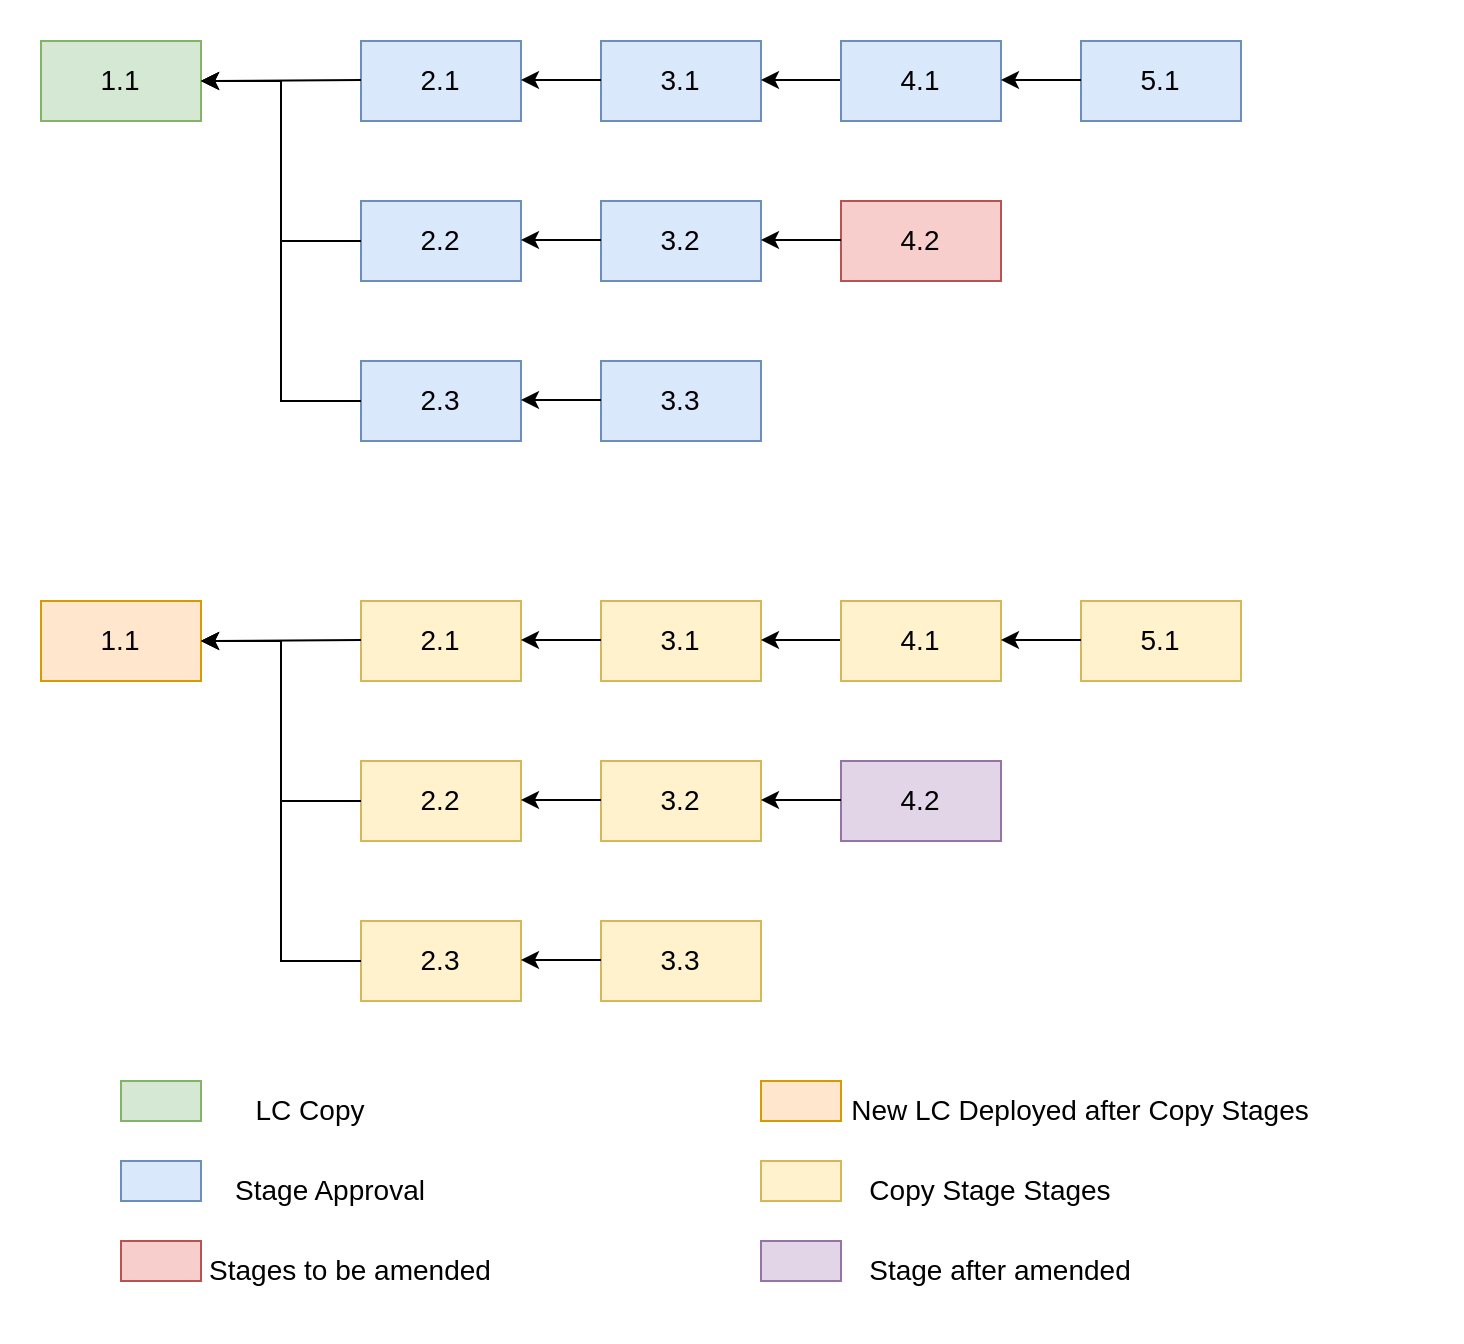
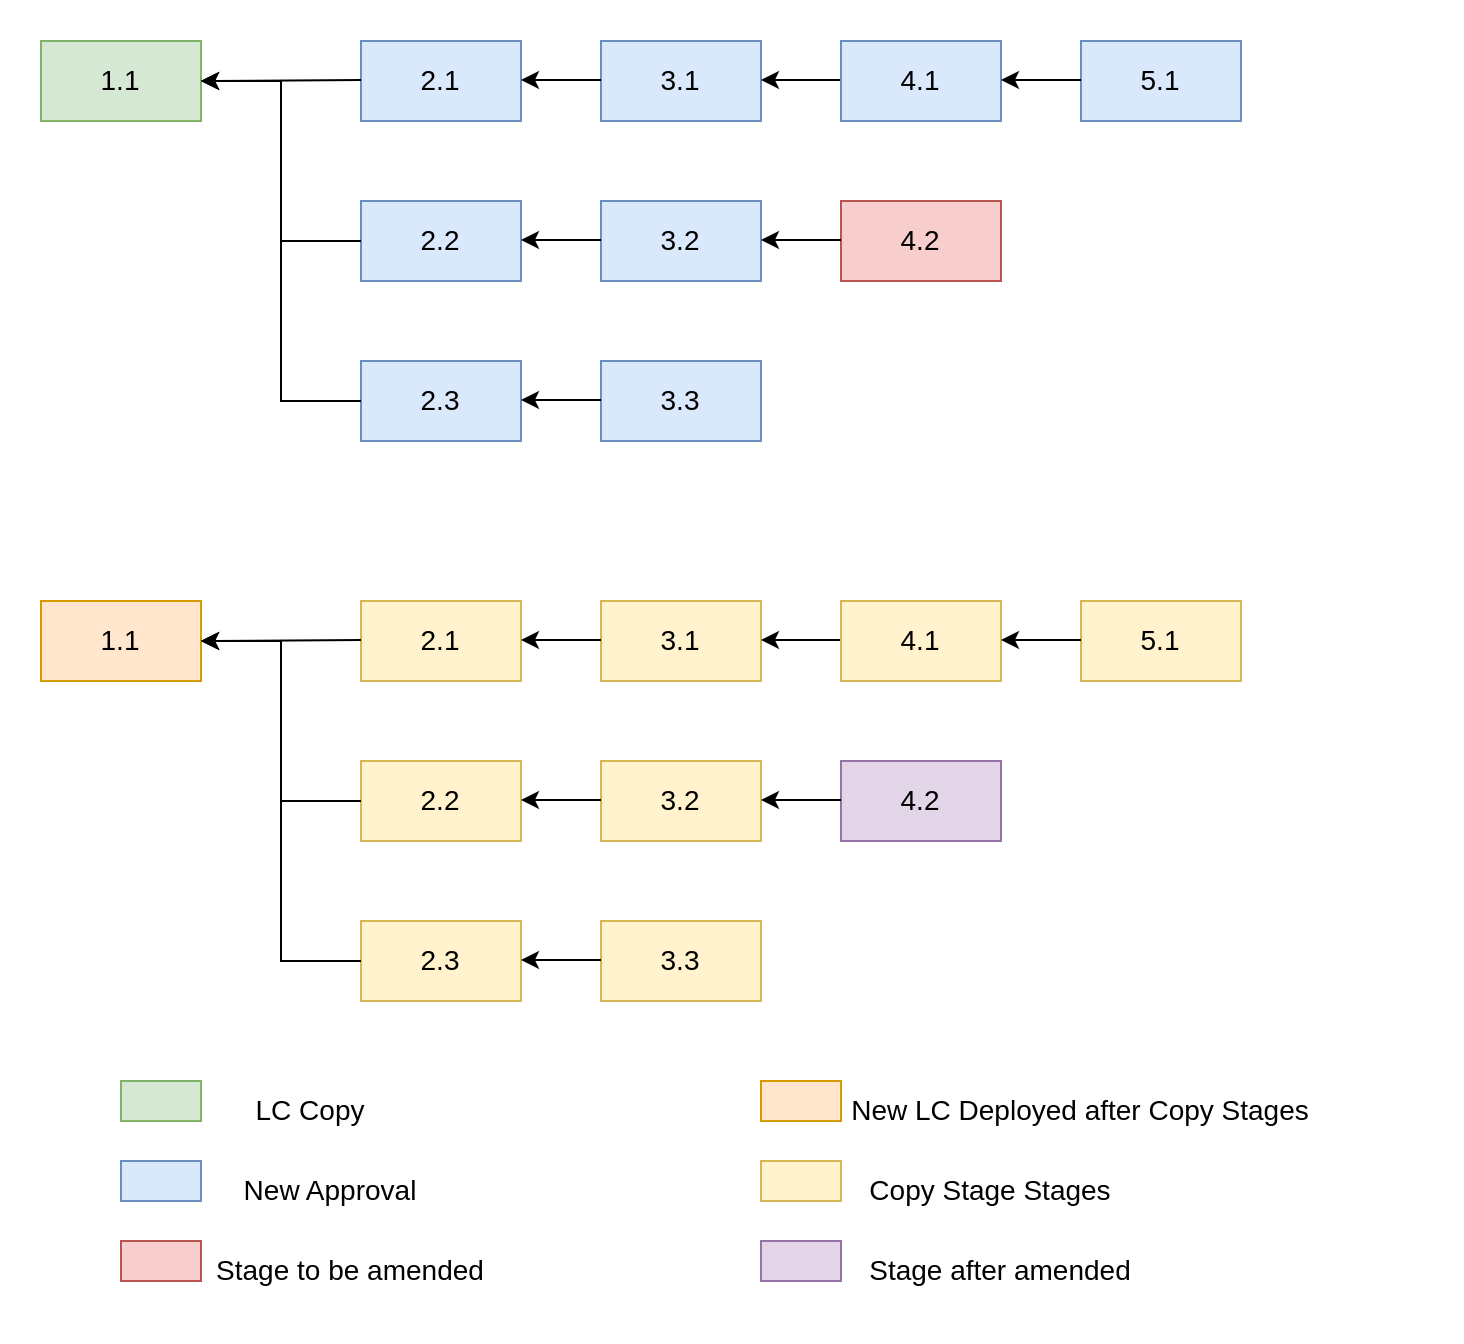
  <mxCell id="0" />
  <mxCell id="1" parent="0" />
  <mxCell id="2" value="&lt;font style=&quot;font-size: 14px;&quot;&gt;1.1&lt;/font&gt;" style="rounded=0;whiteSpace=wrap;html=1;fillColor=#d5e8d4;strokeColor=#82b366;" vertex="1" parent="1"><mxGeometry x="20" y="20" width="80" height="40" as="geometry" /></mxCell>
  <mxCell id="3" value="&lt;font style=&quot;font-size: 14px;&quot;&gt;2.1&lt;/font&gt;" style="rounded=0;whiteSpace=wrap;html=1;fillColor=#dae8fc;strokeColor=#6c8ebf;" vertex="1" parent="1"><mxGeometry x="180" y="20" width="80" height="40" as="geometry" /></mxCell>
  <mxCell id="4" value="&lt;font style=&quot;font-size: 14px;&quot;&gt;2.2&lt;/font&gt;" style="rounded=0;whiteSpace=wrap;html=1;fillColor=#dae8fc;strokeColor=#6c8ebf;" vertex="1" parent="1"><mxGeometry x="180" y="100" width="80" height="40" as="geometry" /></mxCell>
  <mxCell id="5" value="&lt;font style=&quot;font-size: 14px;&quot;&gt;2.3&lt;/font&gt;" style="rounded=0;whiteSpace=wrap;html=1;fillColor=#dae8fc;strokeColor=#6c8ebf;" vertex="1" parent="1"><mxGeometry x="180" y="180" width="80" height="40" as="geometry" /></mxCell>
  <mxCell id="6" value="&lt;font style=&quot;font-size: 14px;&quot;&gt;3.1&lt;/font&gt;" style="rounded=0;whiteSpace=wrap;html=1;fillColor=#dae8fc;strokeColor=#6c8ebf;" vertex="1" parent="1"><mxGeometry x="300" y="20" width="80" height="40" as="geometry" /></mxCell>
  <mxCell id="7" value="&lt;font style=&quot;font-size: 14px;&quot;&gt;3.2&lt;/font&gt;" style="rounded=0;whiteSpace=wrap;html=1;fillColor=#dae8fc;strokeColor=#6c8ebf;" vertex="1" parent="1"><mxGeometry x="300" y="100" width="80" height="40" as="geometry" /></mxCell>
  <mxCell id="8" value="&lt;font style=&quot;font-size: 14px;&quot;&gt;3.3&lt;/font&gt;" style="rounded=0;whiteSpace=wrap;html=1;fillColor=#dae8fc;strokeColor=#6c8ebf;" vertex="1" parent="1"><mxGeometry x="300" y="180" width="80" height="40" as="geometry" /></mxCell>
  <mxCell id="9" value="" style="endArrow=classic;html=1;rounded=0;fontSize=14;entryX=1;entryY=0.5;entryDx=0;entryDy=0;" edge="1" parent="1" target="2"><mxGeometry width="50" height="50" relative="1" as="geometry"><mxPoint x="180" y="39.5" as="sourcePoint" /><mxPoint x="140" y="39.5" as="targetPoint" /></mxGeometry></mxCell>
  <mxCell id="10" value="" style="endArrow=classic;html=1;rounded=0;fontSize=14;" edge="1" parent="1"><mxGeometry width="50" height="50" relative="1" as="geometry"><mxPoint x="300" y="39.5" as="sourcePoint" /><mxPoint x="260" y="39.5" as="targetPoint" /></mxGeometry></mxCell>
  <mxCell id="11" value="" style="endArrow=classic;html=1;rounded=0;fontSize=14;" edge="1" parent="1"><mxGeometry width="50" height="50" relative="1" as="geometry"><mxPoint x="300" y="119.5" as="sourcePoint" /><mxPoint x="260" y="119.5" as="targetPoint" /></mxGeometry></mxCell>
  <mxCell id="12" value="" style="endArrow=classic;html=1;rounded=0;fontSize=14;" edge="1" parent="1"><mxGeometry width="50" height="50" relative="1" as="geometry"><mxPoint x="300" y="199.5" as="sourcePoint" /><mxPoint x="260" y="199.5" as="targetPoint" /></mxGeometry></mxCell>
  <mxCell id="13" value="" style="endArrow=classic;html=1;rounded=0;fontSize=14;" edge="1" parent="1"><mxGeometry width="50" height="50" relative="1" as="geometry"><mxPoint x="420" y="39.5" as="sourcePoint" /><mxPoint x="380" y="39.5" as="targetPoint" /></mxGeometry></mxCell>
  <mxCell id="14" value="&lt;font style=&quot;font-size: 14px;&quot;&gt;4.1&lt;/font&gt;" style="rounded=0;whiteSpace=wrap;html=1;fillColor=#dae8fc;strokeColor=#6c8ebf;" vertex="1" parent="1"><mxGeometry x="420" y="20" width="80" height="40" as="geometry" /></mxCell>
  <mxCell id="15" value="&lt;font style=&quot;font-size: 14px;&quot;&gt;4.2&lt;/font&gt;" style="rounded=0;whiteSpace=wrap;html=1;fillColor=#f8cecc;strokeColor=#b85450;" vertex="1" parent="1"><mxGeometry x="420" y="100" width="80" height="40" as="geometry" /></mxCell>
  <mxCell id="16" value="&lt;font style=&quot;font-size: 14px;&quot;&gt;5.1&lt;/font&gt;" style="rounded=0;whiteSpace=wrap;html=1;fillColor=#dae8fc;strokeColor=#6c8ebf;" vertex="1" parent="1"><mxGeometry x="540" y="20" width="80" height="40" as="geometry" /></mxCell>
  <mxCell id="17" value="" style="endArrow=classic;html=1;rounded=0;fontSize=14;" edge="1" parent="1"><mxGeometry width="50" height="50" relative="1" as="geometry"><mxPoint x="420" y="119.5" as="sourcePoint" /><mxPoint x="380" y="119.5" as="targetPoint" /></mxGeometry></mxCell>
  <mxCell id="18" value="" style="endArrow=classic;html=1;rounded=0;fontSize=14;" edge="1" parent="1"><mxGeometry width="50" height="50" relative="1" as="geometry"><mxPoint x="540" y="39.5" as="sourcePoint" /><mxPoint x="500" y="39.5" as="targetPoint" /></mxGeometry></mxCell>
  <mxCell id="19" value="" style="endArrow=classic;html=1;rounded=0;fontSize=14;entryX=1;entryY=0.5;entryDx=0;entryDy=0;exitX=0;exitY=0.5;exitDx=0;exitDy=0;" edge="1" parent="1" source="4" target="2"><mxGeometry width="50" height="50" relative="1" as="geometry"><mxPoint x="150" y="139" as="sourcePoint" /><mxPoint x="110" y="139" as="targetPoint" /><Array as="points"><mxPoint x="140" y="120" /><mxPoint x="140" y="40" /></Array></mxGeometry></mxCell>
  <mxCell id="20" value="" style="endArrow=classic;html=1;rounded=0;fontSize=14;entryX=1;entryY=0.5;entryDx=0;entryDy=0;exitX=0;exitY=0.5;exitDx=0;exitDy=0;" edge="1" parent="1" source="5" target="2"><mxGeometry width="50" height="50" relative="1" as="geometry"><mxPoint x="50" y="200" as="sourcePoint" /><mxPoint x="110" y="100" as="targetPoint" /><Array as="points"><mxPoint x="140" y="200" /><mxPoint x="140" y="120" /><mxPoint x="140" y="40" /></Array></mxGeometry></mxCell>
  <mxCell id="21" value="" style="rounded=0;whiteSpace=wrap;html=1;fontSize=14;fillColor=#d5e8d4;strokeColor=#82b366;" vertex="1" parent="1"><mxGeometry x="60" y="540" width="40" height="20" as="geometry" /></mxCell>
  <mxCell id="22" value="LC Copy " style="text;html=1;strokeColor=none;fillColor=none;align=center;verticalAlign=middle;whiteSpace=wrap;rounded=0;fontSize=14;" vertex="1" parent="1"><mxGeometry x="60" y="540" width="190" height="30" as="geometry" /></mxCell>
  <mxCell id="23" value="" style="rounded=0;whiteSpace=wrap;html=1;fontSize=14;fillColor=#dae8fc;strokeColor=#6c8ebf;" vertex="1" parent="1"><mxGeometry x="60" y="580" width="40" height="20" as="geometry" /></mxCell>
  <mxCell id="24" value="" style="rounded=0;whiteSpace=wrap;html=1;fontSize=14;fillColor=#f8cecc;strokeColor=#b85450;" vertex="1" parent="1"><mxGeometry x="60" y="620" width="40" height="20" as="geometry" /></mxCell>
- <mxCell id="25" value="Stages to be amended" style="text;html=1;strokeColor=none;fillColor=none;align=center;verticalAlign=middle;whiteSpace=wrap;rounded=0;fontSize=14;" vertex="1" parent="1"><mxGeometry x="80" y="620" width="190" height="30" as="geometry" /></mxCell>
- <mxCell id="26" value="Stage Approval" style="text;html=1;strokeColor=none;fillColor=none;align=center;verticalAlign=middle;whiteSpace=wrap;rounded=0;fontSize=14;" vertex="1" parent="1"><mxGeometry x="70" y="580" width="190" height="30" as="geometry" /></mxCell>
+ <mxCell id="25" value="Stage to be amended" style="text;html=1;strokeColor=none;fillColor=none;align=center;verticalAlign=middle;whiteSpace=wrap;rounded=0;fontSize=14;" vertex="1" parent="1"><mxGeometry x="80" y="620" width="190" height="30" as="geometry" /></mxCell>
+ <mxCell id="26" value="New Approval" style="text;html=1;strokeColor=none;fillColor=none;align=center;verticalAlign=middle;whiteSpace=wrap;rounded=0;fontSize=14;" vertex="1" parent="1"><mxGeometry x="70" y="580" width="190" height="30" as="geometry" /></mxCell>
  <mxCell id="27" value="&lt;font style=&quot;font-size: 14px;&quot;&gt;1.1&lt;/font&gt;" style="rounded=0;whiteSpace=wrap;html=1;fillColor=#ffe6cc;strokeColor=#d79b00;" vertex="1" parent="1"><mxGeometry x="20" y="300" width="80" height="40" as="geometry" /></mxCell>
  <mxCell id="28" value="&lt;font style=&quot;font-size: 14px;&quot;&gt;2.1&lt;/font&gt;" style="rounded=0;whiteSpace=wrap;html=1;fillColor=#fff2cc;strokeColor=#d6b656;" vertex="1" parent="1"><mxGeometry x="180" y="300" width="80" height="40" as="geometry" /></mxCell>
  <mxCell id="29" value="&lt;font style=&quot;font-size: 14px;&quot;&gt;2.2&lt;/font&gt;" style="rounded=0;whiteSpace=wrap;html=1;fillColor=#fff2cc;strokeColor=#d6b656;" vertex="1" parent="1"><mxGeometry x="180" y="380" width="80" height="40" as="geometry" /></mxCell>
  <mxCell id="30" value="&lt;font style=&quot;font-size: 14px;&quot;&gt;2.3&lt;/font&gt;" style="rounded=0;whiteSpace=wrap;html=1;fillColor=#fff2cc;strokeColor=#d6b656;" vertex="1" parent="1"><mxGeometry x="180" y="460" width="80" height="40" as="geometry" /></mxCell>
  <mxCell id="31" value="&lt;font style=&quot;font-size: 14px;&quot;&gt;3.1&lt;/font&gt;" style="rounded=0;whiteSpace=wrap;html=1;fillColor=#fff2cc;strokeColor=#d6b656;" vertex="1" parent="1"><mxGeometry x="300" y="300" width="80" height="40" as="geometry" /></mxCell>
  <mxCell id="32" value="&lt;font style=&quot;font-size: 14px;&quot;&gt;3.2&lt;/font&gt;" style="rounded=0;whiteSpace=wrap;html=1;fillColor=#fff2cc;strokeColor=#d6b656;" vertex="1" parent="1"><mxGeometry x="300" y="380" width="80" height="40" as="geometry" /></mxCell>
  <mxCell id="33" value="&lt;font style=&quot;font-size: 14px;&quot;&gt;3.3&lt;/font&gt;" style="rounded=0;whiteSpace=wrap;html=1;fillColor=#fff2cc;strokeColor=#d6b656;" vertex="1" parent="1"><mxGeometry x="300" y="460" width="80" height="40" as="geometry" /></mxCell>
  <mxCell id="34" value="" style="endArrow=classic;html=1;rounded=0;fontSize=14;entryX=1;entryY=0.5;entryDx=0;entryDy=0;" edge="1" target="27" parent="1"><mxGeometry width="50" height="50" relative="1" as="geometry"><mxPoint x="180" y="319.5" as="sourcePoint" /><mxPoint x="140" y="319.5" as="targetPoint" /></mxGeometry></mxCell>
  <mxCell id="35" value="" style="endArrow=classic;html=1;rounded=0;fontSize=14;" edge="1" parent="1"><mxGeometry width="50" height="50" relative="1" as="geometry"><mxPoint x="300" y="319.5" as="sourcePoint" /><mxPoint x="260" y="319.5" as="targetPoint" /></mxGeometry></mxCell>
  <mxCell id="36" value="" style="endArrow=classic;html=1;rounded=0;fontSize=14;" edge="1" parent="1"><mxGeometry width="50" height="50" relative="1" as="geometry"><mxPoint x="300" y="399.5" as="sourcePoint" /><mxPoint x="260" y="399.5" as="targetPoint" /></mxGeometry></mxCell>
  <mxCell id="37" value="" style="endArrow=classic;html=1;rounded=0;fontSize=14;" edge="1" parent="1"><mxGeometry width="50" height="50" relative="1" as="geometry"><mxPoint x="300" y="479.5" as="sourcePoint" /><mxPoint x="260" y="479.5" as="targetPoint" /></mxGeometry></mxCell>
  <mxCell id="38" value="" style="endArrow=classic;html=1;rounded=0;fontSize=14;" edge="1" parent="1"><mxGeometry width="50" height="50" relative="1" as="geometry"><mxPoint x="420" y="319.5" as="sourcePoint" /><mxPoint x="380" y="319.5" as="targetPoint" /></mxGeometry></mxCell>
  <mxCell id="39" value="&lt;font style=&quot;font-size: 14px;&quot;&gt;4.1&lt;/font&gt;" style="rounded=0;whiteSpace=wrap;html=1;fillColor=#fff2cc;strokeColor=#d6b656;" vertex="1" parent="1"><mxGeometry x="420" y="300" width="80" height="40" as="geometry" /></mxCell>
  <mxCell id="40" value="&lt;font style=&quot;font-size: 14px;&quot;&gt;4.2&lt;/font&gt;" style="rounded=0;whiteSpace=wrap;html=1;fillColor=#e1d5e7;strokeColor=#9673a6;" vertex="1" parent="1"><mxGeometry x="420" y="380" width="80" height="40" as="geometry" /></mxCell>
  <mxCell id="41" value="&lt;font style=&quot;font-size: 14px;&quot;&gt;5.1&lt;/font&gt;" style="rounded=0;whiteSpace=wrap;html=1;fillColor=#fff2cc;strokeColor=#d6b656;" vertex="1" parent="1"><mxGeometry x="540" y="300" width="80" height="40" as="geometry" /></mxCell>
  <mxCell id="42" value="" style="endArrow=classic;html=1;rounded=0;fontSize=14;" edge="1" parent="1"><mxGeometry width="50" height="50" relative="1" as="geometry"><mxPoint x="420" y="399.5" as="sourcePoint" /><mxPoint x="380" y="399.5" as="targetPoint" /></mxGeometry></mxCell>
  <mxCell id="43" value="" style="endArrow=classic;html=1;rounded=0;fontSize=14;" edge="1" parent="1"><mxGeometry width="50" height="50" relative="1" as="geometry"><mxPoint x="540" y="319.5" as="sourcePoint" /><mxPoint x="500" y="319.5" as="targetPoint" /></mxGeometry></mxCell>
  <mxCell id="44" value="" style="endArrow=classic;html=1;rounded=0;fontSize=14;entryX=1;entryY=0.5;entryDx=0;entryDy=0;exitX=0;exitY=0.5;exitDx=0;exitDy=0;" edge="1" source="29" target="27" parent="1"><mxGeometry width="50" height="50" relative="1" as="geometry"><mxPoint x="150" y="419" as="sourcePoint" /><mxPoint x="110" y="419" as="targetPoint" /><Array as="points"><mxPoint x="140" y="400" /><mxPoint x="140" y="320" /></Array></mxGeometry></mxCell>
  <mxCell id="45" value="" style="endArrow=classic;html=1;rounded=0;fontSize=14;entryX=1;entryY=0.5;entryDx=0;entryDy=0;exitX=0;exitY=0.5;exitDx=0;exitDy=0;" edge="1" source="30" target="27" parent="1"><mxGeometry width="50" height="50" relative="1" as="geometry"><mxPoint x="50" y="480" as="sourcePoint" /><mxPoint x="110" y="380" as="targetPoint" /><Array as="points"><mxPoint x="140" y="480" /><mxPoint x="140" y="400" /><mxPoint x="140" y="320" /></Array></mxGeometry></mxCell>
  <mxCell id="46" value="" style="rounded=0;whiteSpace=wrap;html=1;fontSize=14;fillColor=#ffe6cc;strokeColor=#d79b00;" vertex="1" parent="1"><mxGeometry x="380" y="540" width="40" height="20" as="geometry" /></mxCell>
  <mxCell id="47" value="New LC Deployed after Copy Stages" style="text;html=1;strokeColor=none;fillColor=none;align=center;verticalAlign=middle;whiteSpace=wrap;rounded=0;fontSize=14;" vertex="1" parent="1"><mxGeometry x="370" y="540" width="340" height="30" as="geometry" /></mxCell>
  <mxCell id="48" value="" style="rounded=0;whiteSpace=wrap;html=1;fontSize=14;fillColor=#fff2cc;strokeColor=#d6b656;" vertex="1" parent="1"><mxGeometry x="380" y="580" width="40" height="20" as="geometry" /></mxCell>
  <mxCell id="49" value="" style="rounded=0;whiteSpace=wrap;html=1;fontSize=14;fillColor=#e1d5e7;strokeColor=#9673a6;" vertex="1" parent="1"><mxGeometry x="380" y="620" width="40" height="20" as="geometry" /></mxCell>
  <mxCell id="50" value="Stage after amended" style="text;html=1;strokeColor=none;fillColor=none;align=center;verticalAlign=middle;whiteSpace=wrap;rounded=0;fontSize=14;" vertex="1" parent="1"><mxGeometry x="405" y="620" width="190" height="30" as="geometry" /></mxCell>
  <mxCell id="51" value="Copy Stage Stages" style="text;html=1;strokeColor=none;fillColor=none;align=center;verticalAlign=middle;whiteSpace=wrap;rounded=0;fontSize=14;" vertex="1" parent="1"><mxGeometry x="400" y="580" width="190" height="30" as="geometry" /></mxCell>
